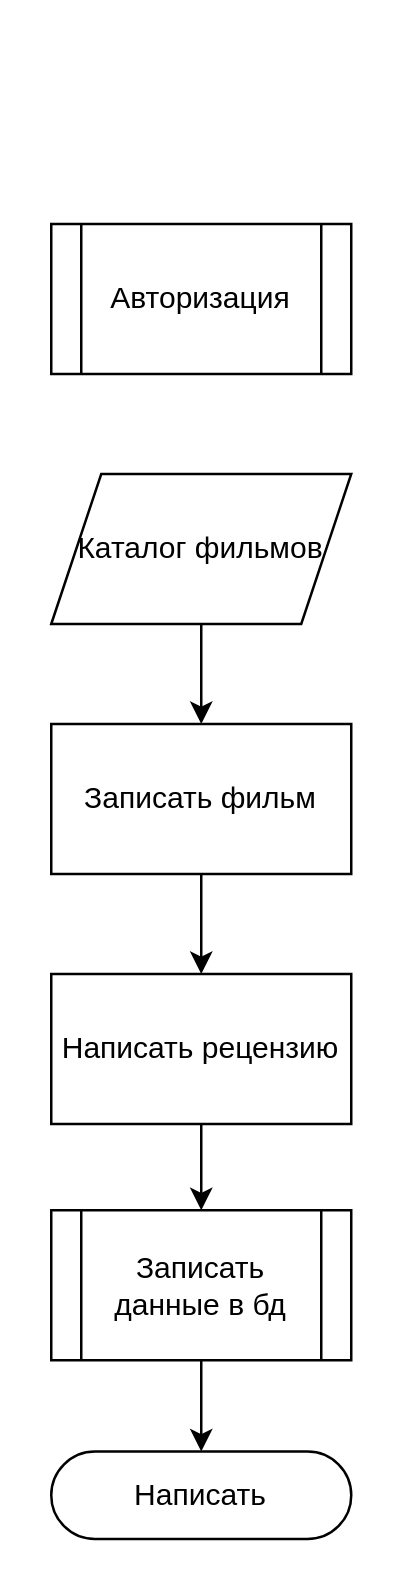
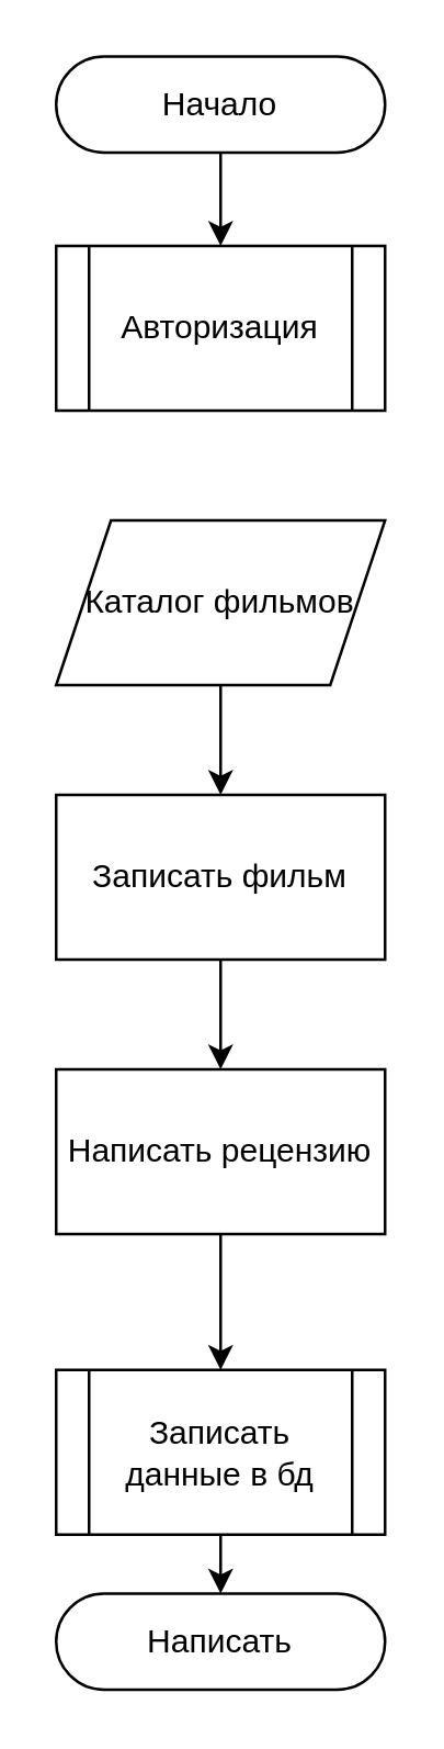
  <mxCell id="0" />
  <mxCell id="1" parent="0" />
  <mxCell id="2" value="Авторизация" style="shape=process;whiteSpace=wrap;html=1;backgroundOutline=1;" parent="1" vertex="1"><mxGeometry x="20" y="89" width="120" height="60" as="geometry" /></mxCell>
  <mxCell id="3" value="" style="edgeStyle=orthogonalEdgeStyle;rounded=0;orthogonalLoop=1;jettySize=auto;html=1;" parent="1" source="4" target="8" edge="1"><mxGeometry relative="1" as="geometry" /></mxCell>
  <mxCell id="4" value="Каталог фильмов" style="shape=parallelogram;perimeter=parallelogramPerimeter;whiteSpace=wrap;html=1;fixedSize=1;" parent="1" vertex="1"><mxGeometry x="20" y="189" width="120" height="60" as="geometry" /></mxCell>
  <mxCell id="5" style="edgeStyle=orthogonalEdgeStyle;rounded=0;orthogonalLoop=1;jettySize=auto;html=1;exitX=0.5;exitY=1;exitDx=0;exitDy=0;entryX=0.5;entryY=0;entryDx=0;entryDy=0;" edge="1" parent="1" source="6" target="13"><mxGeometry relative="1" as="geometry" /></mxCell>
- <mxCell id="6" value="Записать данные в бд" style="shape=process;whiteSpace=wrap;html=1;backgroundOutline=1;" parent="1" vertex="1"><mxGeometry x="20" y="483.5" width="120" height="60" as="geometry" /></mxCell>
+ <mxCell id="6" value="Записать данные в бд" style="shape=process;whiteSpace=wrap;html=1;backgroundOutline=1;" parent="1" vertex="1"><mxGeometry x="20" y="498.5" width="120" height="60" as="geometry" /></mxCell>
  <mxCell id="7" value="" style="edgeStyle=orthogonalEdgeStyle;rounded=0;orthogonalLoop=1;jettySize=auto;html=1;" parent="1" source="8" target="10" edge="1"><mxGeometry relative="1" as="geometry" /></mxCell>
  <mxCell id="8" value="Записать фильм" style="rounded=0;whiteSpace=wrap;html=1;" parent="1" vertex="1"><mxGeometry x="20" y="289" width="120" height="60" as="geometry" /></mxCell>
  <mxCell id="9" value="" style="edgeStyle=orthogonalEdgeStyle;rounded=0;orthogonalLoop=1;jettySize=auto;html=1;" parent="1" source="10" target="6" edge="1"><mxGeometry relative="1" as="geometry" /></mxCell>
  <mxCell id="10" value="Написать рецензию" style="rounded=0;whiteSpace=wrap;html=1;" parent="1" vertex="1"><mxGeometry x="20" y="389" width="120" height="60" as="geometry" /></mxCell>
+ <mxCell id="11" style="edgeStyle=orthogonalEdgeStyle;rounded=0;orthogonalLoop=1;jettySize=auto;html=1;exitX=0.5;exitY=1;exitDx=0;exitDy=0;entryX=0.5;entryY=0;entryDx=0;entryDy=0;" edge="1" parent="1" source="12" target="2"><mxGeometry relative="1" as="geometry" /></mxCell>
+ <mxCell id="12" value="Начало" style="rounded=1;whiteSpace=wrap;html=1;arcSize=50;" vertex="1" parent="1"><mxGeometry x="20" y="20" width="120" height="35" as="geometry" /></mxCell>
  <mxCell id="13" value="Написать" style="rounded=1;whiteSpace=wrap;html=1;arcSize=50;" vertex="1" parent="1"><mxGeometry x="20" y="580" width="120" height="35" as="geometry" /></mxCell>
